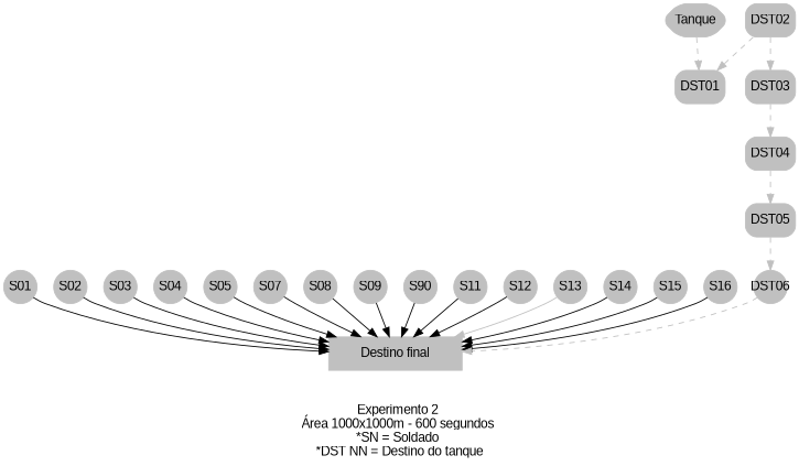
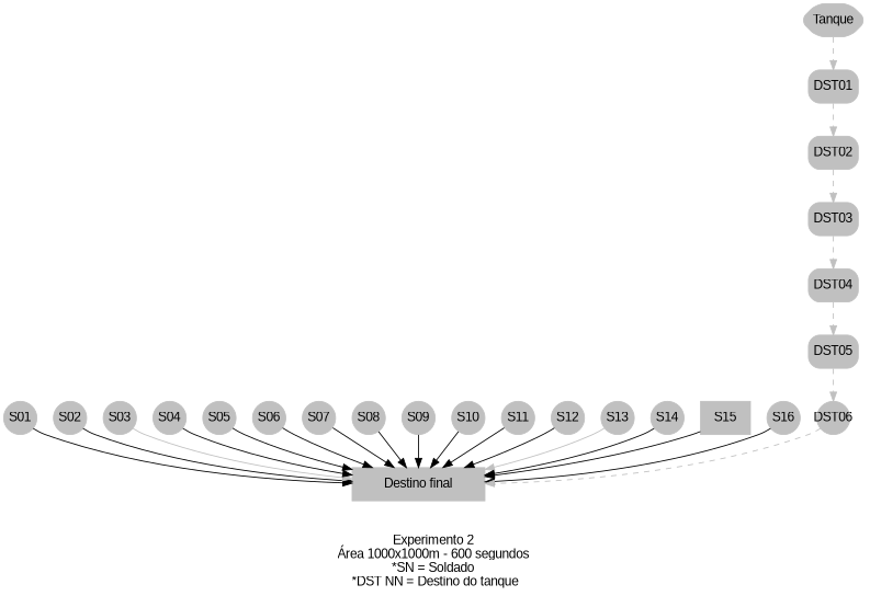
  digraph {
    fontname="Liberation Sans"
    label="\n\nExperimento 2 \nÁrea 1000x1000m - 600 segundos \n*SN = Soldado \n*DST NN = Destino do tanque"
    node [color=gray fixedsize=true fontname="Liberation Sans" shape=circle style=filled]
    edge [fontname="Liberation Sans"]
    n1 [label="Destino final" shape=box width=2]
    S01
    S02
    S03
    S04
    S05
+   S06
    S07
    S08
    S09
-   S10 [label=S90]
+   S10
    S11
    S12
    S13
    S14
-   S15
+   S15 [shape=box]
    S16
    n18 [label=Tanque shape=hexagon style="rounded,filled" width=1]
    DST01 [shape=box style="rounded,filled"]
    DST02 [shape=box style="rounded,filled"]
    DST03 [shape=box style="rounded,filled"]
    DST04 [shape=box style="rounded,filled"]
    DST05 [shape=box style="rounded,filled"]
    DST06 [style="rounded,filled"]
    S01 -> n1
    S02 -> n1
-   S03 -> n1
+   S03 -> n1 [color=gray]
    S04 -> n1
    S05 -> n1
+   S06 -> n1
    S07 -> n1
    S08 -> n1
    S09 -> n1
    S10 -> n1
    S11 -> n1
    S12 -> n1
    S13 -> n1 [color=gray]
    S14 -> n1
    S15 -> n1
    S16 -> n1
    n18 -> DST01 [color=gray style=dashed]
-   DST02 -> DST01 [color=gray style=dashed]
+   DST01 -> DST02 [color=gray style=dashed]
    DST02 -> DST03 [color=gray style=dashed]
    DST03 -> DST04 [color=gray style=dashed]
    DST04 -> DST05 [color=gray style=dashed]
    DST05 -> DST06 [color=gray style=dashed]
    DST06 -> n1 [color=gray style=dashed]
  }
